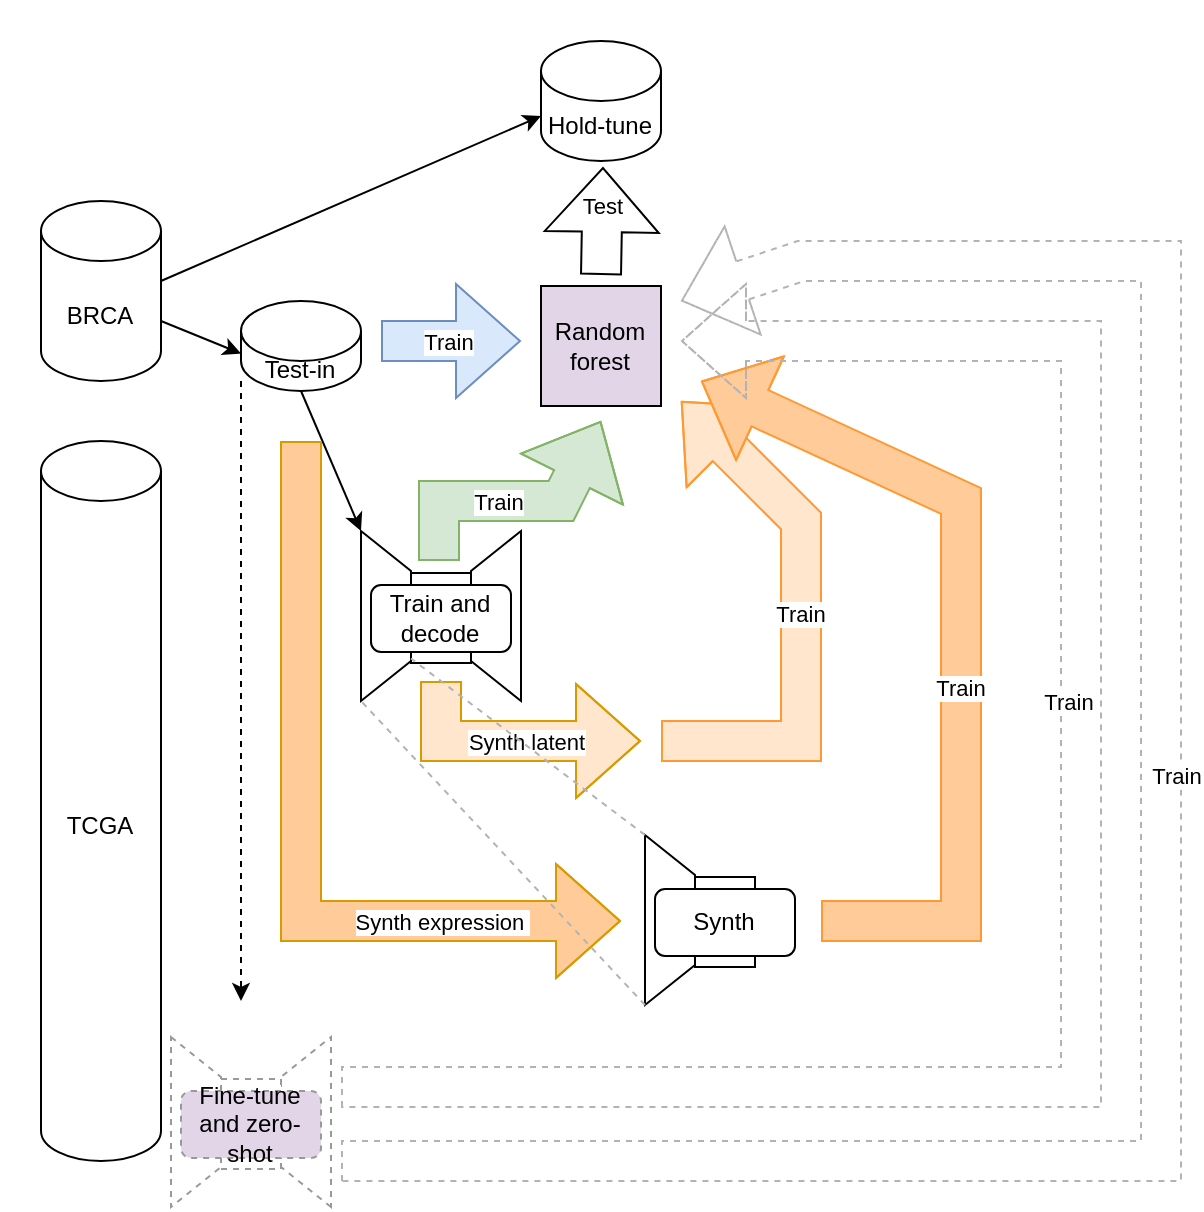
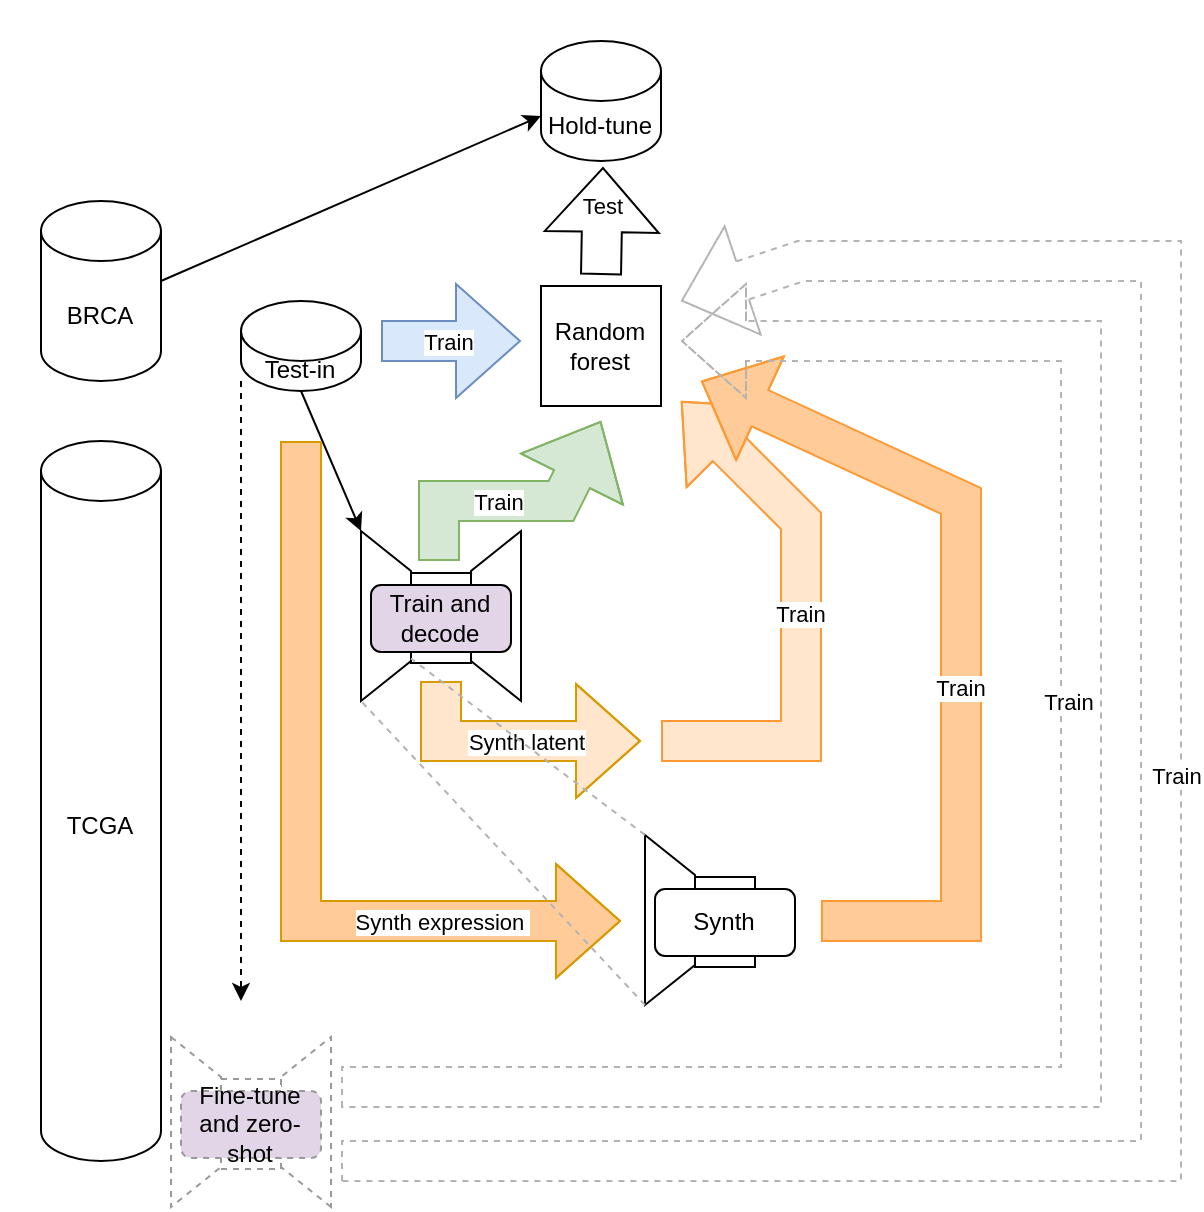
  <mxCell id="0" />
  <mxCell id="1" parent="0" />
  <mxCell id="2" value="BRCA" style="shape=cylinder3;whiteSpace=wrap;html=1;boundedLbl=1;backgroundOutline=1;size=15;" parent="1" vertex="1"><mxGeometry x="20" y="100" width="60" height="90" as="geometry" /></mxCell>
  <mxCell id="3" value="TCGA" style="shape=cylinder3;whiteSpace=wrap;html=1;boundedLbl=1;backgroundOutline=1;size=15;" parent="1" vertex="1"><mxGeometry x="20" y="220" width="60" height="360" as="geometry" /></mxCell>
  <mxCell id="4" value="Hold-tune" style="shape=cylinder3;whiteSpace=wrap;html=1;boundedLbl=1;backgroundOutline=1;size=15;" parent="1" vertex="1"><mxGeometry x="270" y="20" width="60" height="60" as="geometry" /></mxCell>
  <mxCell id="5" value="Test-in" style="shape=cylinder3;whiteSpace=wrap;html=1;boundedLbl=1;backgroundOutline=1;size=15;" parent="1" vertex="1"><mxGeometry x="120" y="150" width="60" height="45" as="geometry" /></mxCell>
- <mxCell id="6" value="" style="endArrow=classic;html=1;rounded=0;exitX=1;exitY=0;exitDx=0;exitDy=60;exitPerimeter=0;entryX=0;entryY=0;entryDx=0;entryDy=26.25;entryPerimeter=0;" parent="1" source="2" target="5" edge="1"><mxGeometry width="50" height="50" relative="1" as="geometry"><mxPoint x="410" y="340" as="sourcePoint" /><mxPoint x="460" y="290" as="targetPoint" /></mxGeometry></mxCell>
  <mxCell id="7" value="" style="endArrow=classic;html=1;rounded=0;exitX=1;exitY=0;exitDx=0;exitDy=60;exitPerimeter=0;entryX=0;entryY=0;entryDx=0;entryDy=37.5;entryPerimeter=0;" parent="1" target="4" edge="1"><mxGeometry width="50" height="50" relative="1" as="geometry"><mxPoint x="80" y="140" as="sourcePoint" /><mxPoint x="120" y="156.25" as="targetPoint" /></mxGeometry></mxCell>
- <mxCell id="8" value="Random forest" style="rounded=0;whiteSpace=wrap;html=1;fillColor=#e1d5e7;" parent="1" vertex="1"><mxGeometry x="270" y="142.5" width="60" height="60" as="geometry" /></mxCell>
+ <mxCell id="8" value="Random forest" style="rounded=0;whiteSpace=wrap;html=1;" parent="1" vertex="1"><mxGeometry x="270" y="142.5" width="60" height="60" as="geometry" /></mxCell>
  <mxCell id="9" value="" style="shape=flexArrow;endArrow=classic;html=1;rounded=0;endWidth=36;endSize=10.33;width=20;" parent="1" edge="1"><mxGeometry width="50" height="50" relative="1" as="geometry"><mxPoint x="300" y="137" as="sourcePoint" /><mxPoint x="301" y="83" as="targetPoint" /></mxGeometry></mxCell>
  <mxCell id="10" value="Test" style="edgeLabel;html=1;align=center;verticalAlign=middle;resizable=0;points=[];" parent="9" vertex="1" connectable="0"><mxGeometry x="-0.33" y="3" relative="1" as="geometry"><mxPoint x="3" y="-16" as="offset" /></mxGeometry></mxCell>
  <mxCell id="11" value="" style="endArrow=classic;html=1;rounded=0;exitX=0.5;exitY=1;exitDx=0;exitDy=0;exitPerimeter=0;entryX=0;entryY=1;entryDx=0;entryDy=0;" parent="1" source="5" edge="1" target="15"><mxGeometry width="50" height="50" relative="1" as="geometry"><mxPoint x="400" y="340" as="sourcePoint" /><mxPoint x="180" y="240" as="targetPoint" /></mxGeometry></mxCell>
  <mxCell id="12" value="" style="group" parent="1" vertex="1" connectable="0"><mxGeometry x="180" y="240" width="110" height="66" as="geometry" /></mxCell>
  <mxCell id="13" value="" style="group" parent="12" vertex="1" connectable="0"><mxGeometry width="110" height="64" as="geometry" /></mxCell>
  <mxCell id="14" value="" style="shape=trapezoid;perimeter=trapezoidPerimeter;whiteSpace=wrap;html=1;fixedSize=1;rotation=-90;" parent="13" vertex="1"><mxGeometry x="25" y="55" width="85" height="25" as="geometry" /></mxCell>
  <mxCell id="15" value="" style="shape=trapezoid;perimeter=trapezoidPerimeter;whiteSpace=wrap;html=1;fixedSize=1;rotation=90;" parent="13" vertex="1"><mxGeometry x="-30" y="55" width="85" height="25" as="geometry" /></mxCell>
  <mxCell id="16" value="" style="rounded=0;whiteSpace=wrap;html=1;" parent="12" vertex="1"><mxGeometry x="25" y="46" width="30" height="45" as="geometry" /></mxCell>
- <mxCell id="17" value="Train and decode" style="rounded=1;whiteSpace=wrap;html=1;" parent="12" vertex="1"><mxGeometry x="5" y="52" width="70" height="33.5" as="geometry" /></mxCell>
+ <mxCell id="17" value="Train and decode" style="rounded=1;whiteSpace=wrap;html=1;fillColor=#e1d5e7;" parent="12" vertex="1"><mxGeometry x="5" y="52" width="70" height="33.5" as="geometry" /></mxCell>
  <mxCell id="18" value="" style="shape=flexArrow;endArrow=classic;html=1;rounded=0;endWidth=36;endSize=10.33;width=20;fillColor=#d5e8d4;strokeColor=#82b366;" parent="1" edge="1"><mxGeometry width="50" height="50" relative="1" as="geometry"><mxPoint x="219" y="280" as="sourcePoint" /><mxPoint x="300" y="210" as="targetPoint" /><Array as="points"><mxPoint x="219" y="250" /><mxPoint x="280" y="250" /></Array></mxGeometry></mxCell>
  <mxCell id="19" value="Train" style="edgeLabel;html=1;align=center;verticalAlign=middle;resizable=0;points=[];" parent="18" vertex="1" connectable="0"><mxGeometry x="-0.33" y="3" relative="1" as="geometry"><mxPoint x="14" y="3" as="offset" /></mxGeometry></mxCell>
  <mxCell id="20" value="" style="shape=flexArrow;endArrow=classic;html=1;rounded=0;endWidth=36;endSize=10.33;width=20;fillColor=#dae8fc;strokeColor=#6c8ebf;" parent="1" edge="1"><mxGeometry width="50" height="50" relative="1" as="geometry"><mxPoint x="190" y="170" as="sourcePoint" /><mxPoint x="260" y="170" as="targetPoint" /></mxGeometry></mxCell>
  <mxCell id="21" value="Train" style="edgeLabel;html=1;align=center;verticalAlign=middle;resizable=0;points=[];" parent="20" vertex="1" connectable="0"><mxGeometry x="-0.33" y="3" relative="1" as="geometry"><mxPoint x="10" y="3" as="offset" /></mxGeometry></mxCell>
  <mxCell id="22" value="" style="shape=flexArrow;endArrow=classic;html=1;rounded=0;endWidth=36;endSize=10.33;width=20;fillColor=#ffe6cc;strokeColor=#d79b00;" parent="1" edge="1"><mxGeometry width="50" height="50" relative="1" as="geometry"><mxPoint x="220" y="340" as="sourcePoint" /><mxPoint x="320" y="370" as="targetPoint" /><Array as="points"><mxPoint x="220" y="370" /></Array></mxGeometry></mxCell>
  <mxCell id="23" value="Synth latent" style="edgeLabel;html=1;align=center;verticalAlign=middle;resizable=0;points=[];" parent="22" vertex="1" connectable="0"><mxGeometry x="-0.33" y="3" relative="1" as="geometry"><mxPoint x="28" y="3" as="offset" /></mxGeometry></mxCell>
  <mxCell id="24" value="" style="shape=flexArrow;endArrow=classic;html=1;rounded=0;endWidth=36;endSize=10.33;width=20;fillColor=#FFCC99;strokeColor=#d79b00;" parent="1" edge="1"><mxGeometry width="50" height="50" relative="1" as="geometry"><mxPoint x="150" y="220" as="sourcePoint" /><mxPoint x="310" y="460" as="targetPoint" /><Array as="points"><mxPoint x="150" y="460" /></Array></mxGeometry></mxCell>
  <mxCell id="25" value="Synth expression&amp;nbsp;" style="edgeLabel;html=1;align=center;verticalAlign=middle;resizable=0;points=[];" parent="24" vertex="1" connectable="0"><mxGeometry x="-0.33" y="3" relative="1" as="geometry"><mxPoint x="67" y="106" as="offset" /></mxGeometry></mxCell>
  <mxCell id="26" value="" style="shape=flexArrow;endArrow=classic;html=1;rounded=0;endWidth=36;endSize=10.33;width=20;fillColor=#FFE6CC;strokeColor=#FF9933;" parent="1" edge="1"><mxGeometry width="50" height="50" relative="1" as="geometry"><mxPoint x="330" y="370" as="sourcePoint" /><mxPoint x="340" y="200" as="targetPoint" /><Array as="points"><mxPoint x="400" y="370" /><mxPoint x="400" y="260" /></Array></mxGeometry></mxCell>
  <mxCell id="27" value="Train" style="edgeLabel;html=1;align=center;verticalAlign=middle;resizable=0;points=[];" parent="26" vertex="1" connectable="0"><mxGeometry x="-0.33" y="3" relative="1" as="geometry"><mxPoint x="2" y="-45" as="offset" /></mxGeometry></mxCell>
  <mxCell id="28" value="" style="shape=flexArrow;endArrow=classic;html=1;rounded=0;endWidth=36;endSize=10.33;width=20;fillColor=#FFCC99;strokeColor=#FF9933;" parent="1" edge="1"><mxGeometry width="50" height="50" relative="1" as="geometry"><mxPoint x="410" y="460" as="sourcePoint" /><mxPoint x="350" y="190" as="targetPoint" /><Array as="points"><mxPoint x="480" y="460" /><mxPoint x="480" y="250" /></Array></mxGeometry></mxCell>
  <mxCell id="29" value="Train" style="edgeLabel;html=1;align=center;verticalAlign=middle;resizable=0;points=[];" parent="28" vertex="1" connectable="0"><mxGeometry x="-0.33" y="3" relative="1" as="geometry"><mxPoint x="2" y="-45" as="offset" /></mxGeometry></mxCell>
  <mxCell id="30" value="" style="shape=flexArrow;endArrow=classic;html=1;rounded=0;endWidth=36;endSize=10.33;width=20;fillColor=none;strokeColor=#B3B3B3;dashed=1;" parent="1" edge="1"><mxGeometry width="50" height="50" relative="1" as="geometry"><mxPoint x="170" y="543" as="sourcePoint" /><mxPoint x="340" y="170" as="targetPoint" /><Array as="points"><mxPoint x="540" y="543" /><mxPoint x="540" y="170" /></Array></mxGeometry></mxCell>
  <mxCell id="31" value="Train" style="edgeLabel;html=1;align=center;verticalAlign=middle;resizable=0;points=[];" parent="30" vertex="1" connectable="0"><mxGeometry x="-0.33" y="3" relative="1" as="geometry"><mxPoint x="47" y="-190" as="offset" /></mxGeometry></mxCell>
  <mxCell id="32" value="" style="endArrow=classic;html=1;rounded=0;exitX=0;exitY=0.889;exitDx=0;exitDy=0;exitPerimeter=0;dashed=1;" parent="1" source="5" edge="1"><mxGeometry width="50" height="50" relative="1" as="geometry"><mxPoint x="90" y="170" as="sourcePoint" /><mxPoint x="120" y="500" as="targetPoint" /></mxGeometry></mxCell>
  <mxCell id="33" value="" style="shape=flexArrow;endArrow=classic;html=1;rounded=0;endWidth=36;endSize=10.33;width=20;fillColor=none;strokeColor=#B3B3B3;dashed=1;" parent="1" edge="1"><mxGeometry width="50" height="50" relative="1" as="geometry"><mxPoint x="170" y="580" as="sourcePoint" /><mxPoint x="340" y="150" as="targetPoint" /><Array as="points"><mxPoint x="580" y="580" /><mxPoint x="580" y="130" /><mxPoint x="400" y="130" /></Array></mxGeometry></mxCell>
  <mxCell id="34" value="Train" style="edgeLabel;html=1;align=center;verticalAlign=middle;resizable=0;points=[];" parent="33" vertex="1" connectable="0"><mxGeometry x="-0.33" y="3" relative="1" as="geometry"><mxPoint x="47" y="-190" as="offset" /></mxGeometry></mxCell>
  <mxCell id="35" value="" style="shape=trapezoid;perimeter=trapezoidPerimeter;whiteSpace=wrap;html=1;fixedSize=1;rotation=-90;dashed=1;strokeColor=#999999;" parent="1" vertex="1"><mxGeometry x="110" y="548" width="85" height="25" as="geometry" /></mxCell>
  <mxCell id="36" value="" style="shape=trapezoid;perimeter=trapezoidPerimeter;whiteSpace=wrap;html=1;fixedSize=1;rotation=90;dashed=1;strokeColor=#999999;" parent="1" vertex="1"><mxGeometry x="55" y="548" width="85" height="25" as="geometry" /></mxCell>
  <mxCell id="37" value="" style="rounded=0;whiteSpace=wrap;html=1;dashed=1;strokeColor=#999999;" parent="1" vertex="1"><mxGeometry x="110" y="539" width="30" height="45" as="geometry" /></mxCell>
  <mxCell id="38" value="Fine-tune and zero-shot" style="rounded=1;whiteSpace=wrap;html=1;dashed=1;strokeColor=#999999;fillColor=#e1d5e7;" parent="1" vertex="1"><mxGeometry x="90" y="545" width="70" height="33.5" as="geometry" /></mxCell>
  <mxCell id="39" value="" style="shape=trapezoid;perimeter=trapezoidPerimeter;whiteSpace=wrap;html=1;fixedSize=1;rotation=90;" vertex="1" parent="1"><mxGeometry x="292" y="447" width="85" height="25" as="geometry" /></mxCell>
  <mxCell id="40" value="" style="rounded=0;whiteSpace=wrap;html=1;" vertex="1" parent="1"><mxGeometry x="347" y="438" width="30" height="45" as="geometry" /></mxCell>
  <mxCell id="41" value="Synth" style="rounded=1;whiteSpace=wrap;html=1;" vertex="1" parent="1"><mxGeometry x="327" y="444" width="70" height="33.5" as="geometry" /></mxCell>
  <mxCell id="42" value="" style="endArrow=none;dashed=1;html=1;rounded=0;strokeColor=#B3B3B3;fillColor=none;entryX=1;entryY=1;entryDx=0;entryDy=0;exitX=1;exitY=1;exitDx=0;exitDy=0;" edge="1" parent="1" source="39" target="15"><mxGeometry width="50" height="50" relative="1" as="geometry"><mxPoint x="275" y="415" as="sourcePoint" /><mxPoint x="180" y="350" as="targetPoint" /></mxGeometry></mxCell>
  <mxCell id="43" value="" style="endArrow=none;dashed=1;html=1;rounded=0;strokeColor=#B3B3B3;fillColor=none;entryX=0.75;entryY=0;entryDx=0;entryDy=0;exitX=0;exitY=1;exitDx=0;exitDy=0;" edge="1" parent="1" source="39" target="15"><mxGeometry width="50" height="50" relative="1" as="geometry"><mxPoint x="402" y="417" as="sourcePoint" /><mxPoint x="280" y="285" as="targetPoint" /></mxGeometry></mxCell>
